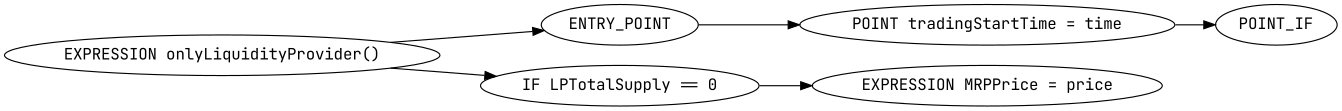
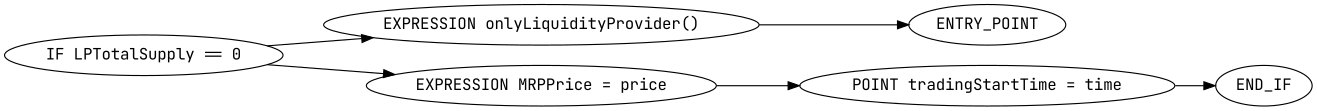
  digraph {
    fontname="JetBrains Mono"
    rankdir=LR
    node [fontname="JetBrains Mono"]
    edge [fontname="JetBrains Mono"]
    n1 [label=ENTRY_POINT]
    n2 [label="EXPRESSION onlyLiquidityProvider()"]
    n3 [label="IF LPTotalSupply == 0"]
    n4 [label="EXPRESSION MRPPrice = price"]
    n5 [label="POINT tradingStartTime = time"]
-   n6 [label=POINT_IF]
+   n6 [label=END_IF]
    n2 -> n1
-   n2 -> n3
+   n3 -> n2
    n3 -> n4
-   n1 -> n5
+   n4 -> n5
    n5 -> n6
  }
